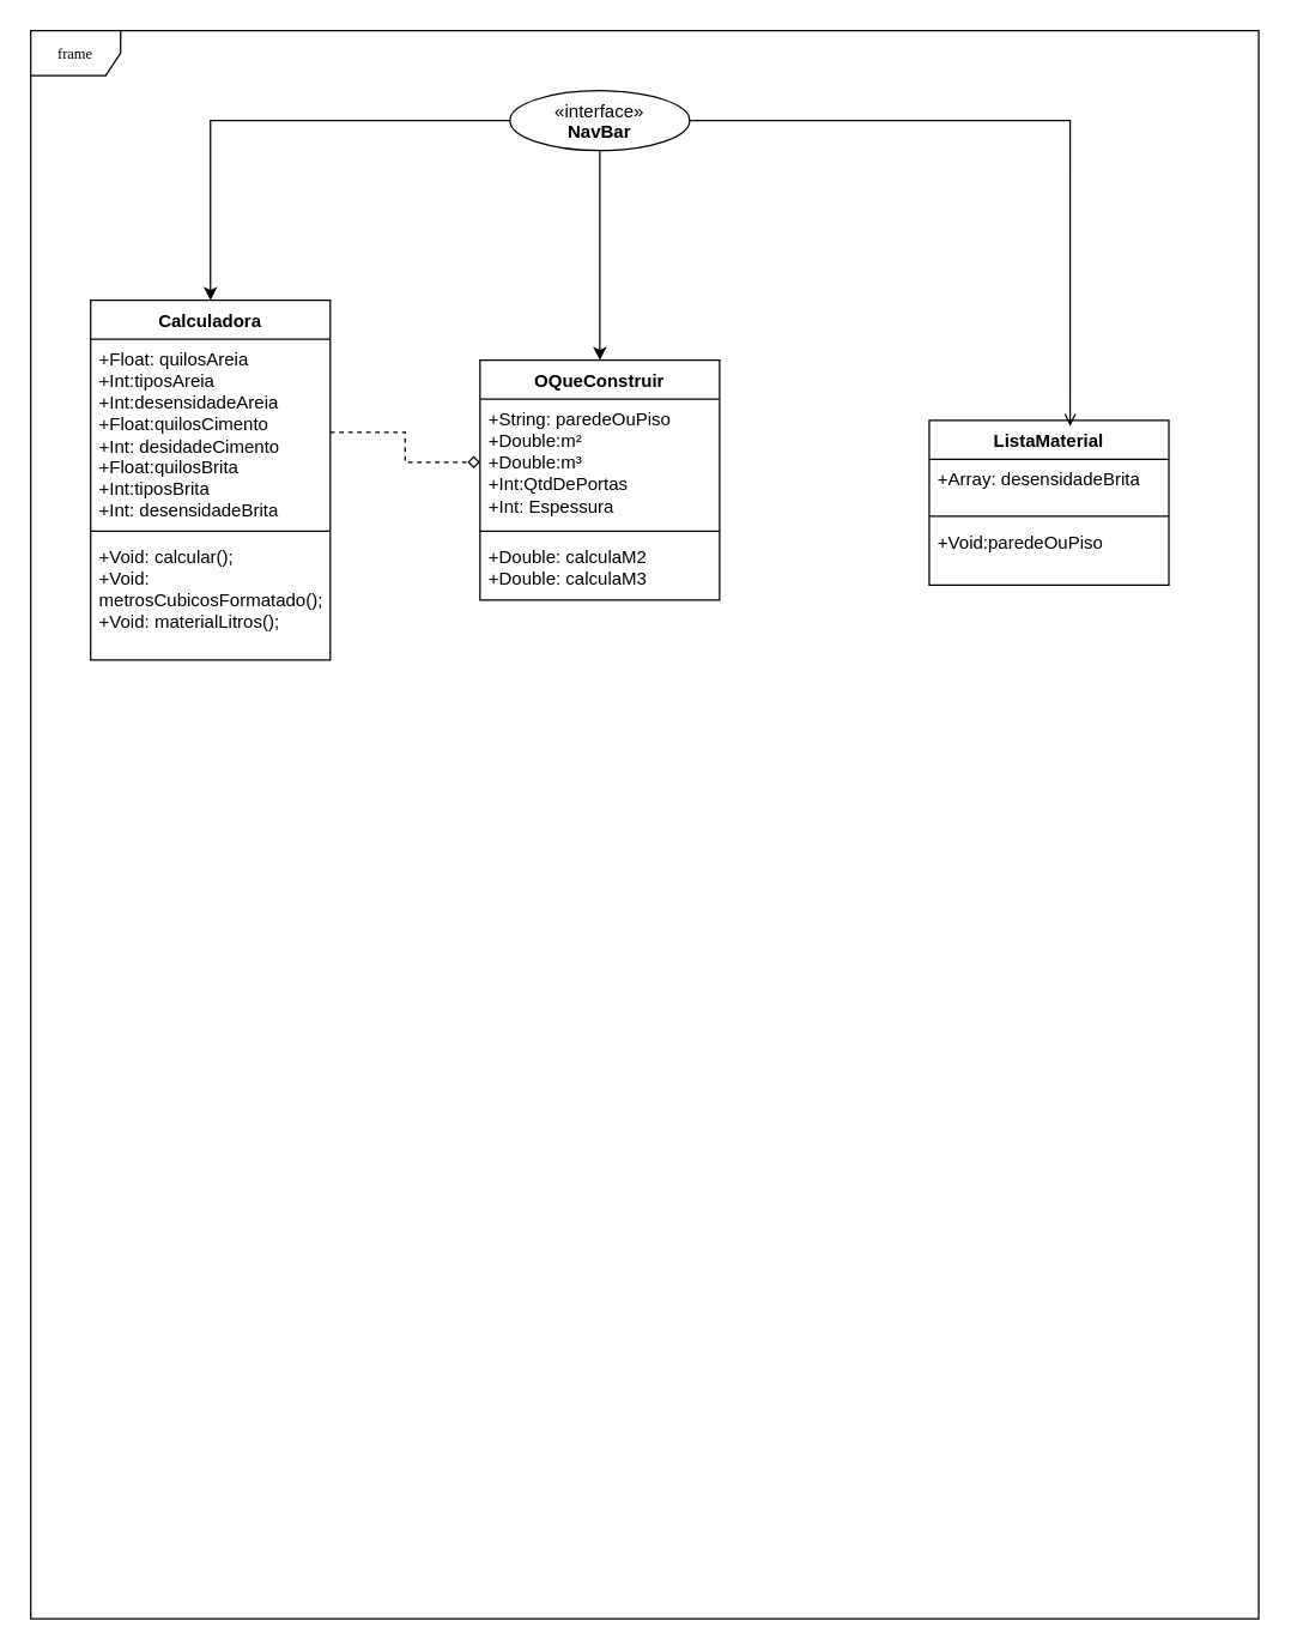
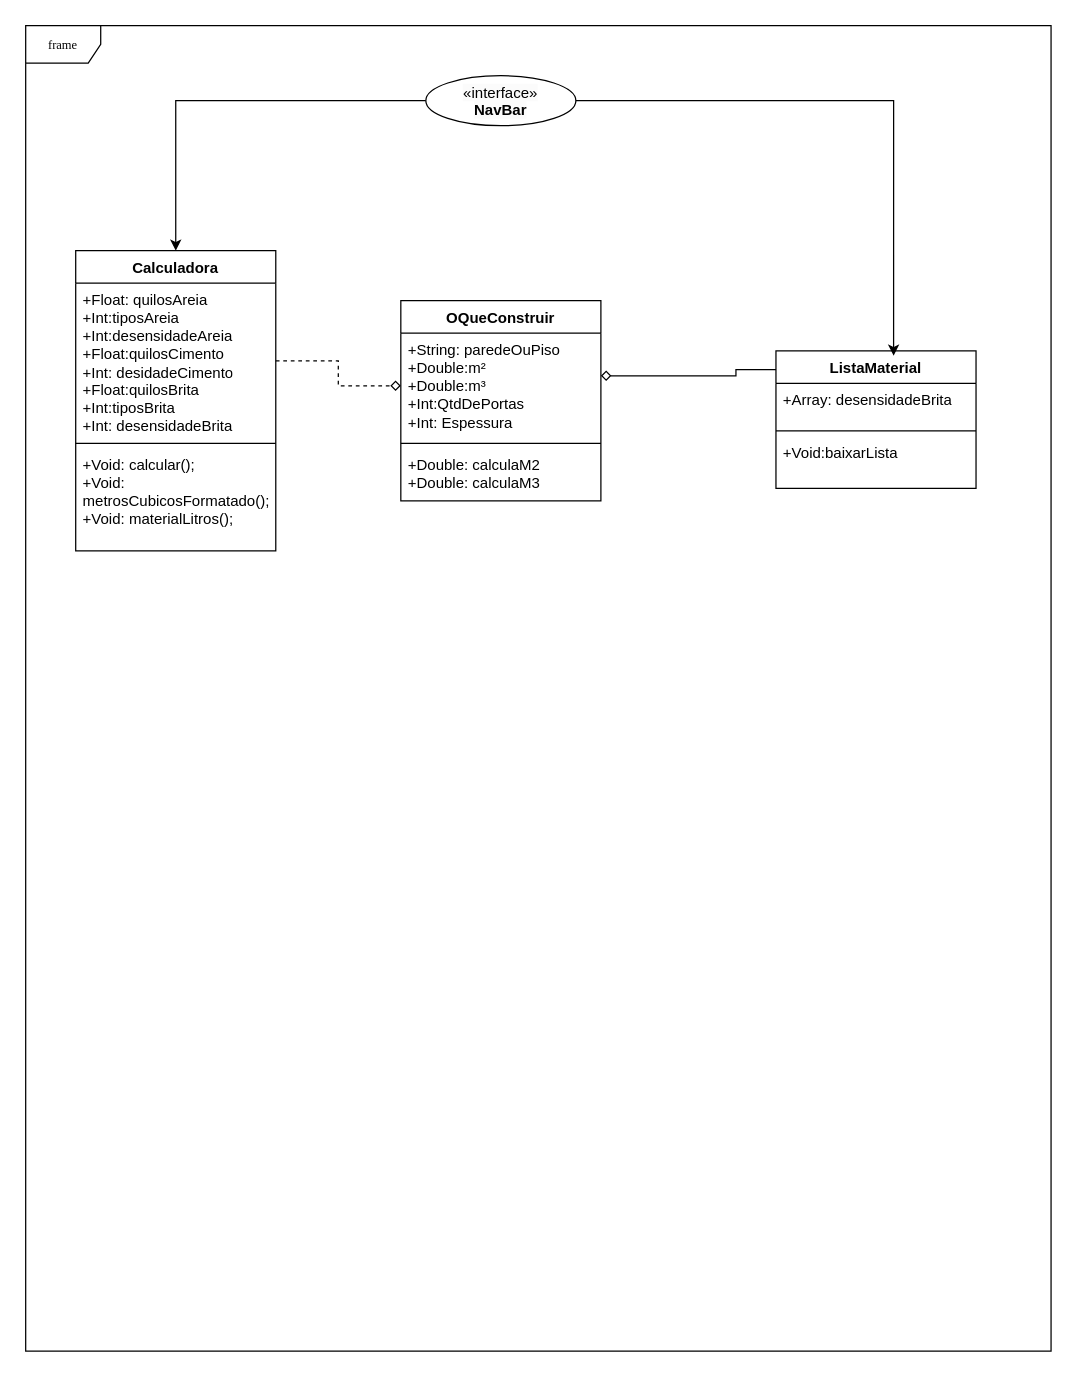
  <mxCell id="0" />
  <mxCell id="1" parent="0" />
  <mxCell id="2" value="frame" style="shape=umlFrame;whiteSpace=wrap;html=1;rounded=0;shadow=0;comic=0;labelBackgroundColor=none;strokeWidth=1;fontFamily=Verdana;fontSize=10;align=center;" parent="1" vertex="1"><mxGeometry y="20" width="820" height="1060" as="geometry" x="20" /></mxCell>
  <mxCell id="3" value="&lt;font style=&quot;vertical-align: inherit;&quot;&gt;&lt;font style=&quot;vertical-align: inherit;&quot;&gt;OQueConstruir&lt;/font&gt;&lt;/font&gt;" style="swimlane;fontStyle=1;align=center;verticalAlign=top;childLayout=stackLayout;horizontal=1;startSize=26;horizontalStack=0;resizeParent=1;resizeParentMax=0;resizeLast=0;collapsible=1;marginBottom=0;whiteSpace=wrap;html=1;" vertex="1" parent="1"><mxGeometry x="320" y="240" width="160" height="160" as="geometry" /></mxCell>
  <mxCell id="4" value="&lt;div&gt;&lt;div&gt;+String: paredeOuPiso&lt;/div&gt;&lt;/div&gt;&lt;div&gt;+Double:m²&lt;/div&gt;&lt;div&gt;+Double:m³&lt;/div&gt;&lt;div&gt;+Int:QtdDePortas&lt;/div&gt;&lt;div&gt;+Int: Espessura&lt;/div&gt;" style="text;strokeColor=none;fillColor=none;align=left;verticalAlign=top;spacingLeft=4;spacingRight=4;overflow=hidden;rotatable=0;points=[[0,0.5],[1,0.5]];portConstraint=eastwest;whiteSpace=wrap;html=1;" vertex="1" parent="3"><mxGeometry y="26" width="160" height="84" as="geometry" /></mxCell>
  <mxCell id="5" value="" style="line;strokeWidth=1;fillColor=none;align=left;verticalAlign=middle;spacingTop=-1;spacingLeft=3;spacingRight=3;rotatable=0;labelPosition=right;points=[];portConstraint=eastwest;strokeColor=inherit;" vertex="1" parent="3"><mxGeometry y="110" width="160" height="8" as="geometry" /></mxCell>
  <mxCell id="6" value="&lt;div&gt;+Double: calculaM2&lt;/div&gt;&lt;div&gt;+Double: calculaM3&lt;/div&gt;&lt;div&gt;&lt;br&gt;&lt;/div&gt;" style="text;strokeColor=none;fillColor=none;align=left;verticalAlign=top;spacingLeft=4;spacingRight=4;overflow=hidden;rotatable=0;points=[[0,0.5],[1,0.5]];portConstraint=eastwest;whiteSpace=wrap;html=1;" vertex="1" parent="3"><mxGeometry y="118" width="160" height="42" as="geometry" /></mxCell>
  <mxCell id="7" value="&lt;font style=&quot;vertical-align: inherit;&quot;&gt;&lt;font style=&quot;vertical-align: inherit;&quot;&gt;Calculadora&lt;/font&gt;&lt;/font&gt;" style="swimlane;fontStyle=1;align=center;verticalAlign=top;childLayout=stackLayout;horizontal=1;startSize=26;horizontalStack=0;resizeParent=1;resizeParentMax=0;resizeLast=0;collapsible=1;marginBottom=0;whiteSpace=wrap;html=1;" vertex="1" parent="1"><mxGeometry x="60" y="200" width="160" height="240" as="geometry" /></mxCell>
  <mxCell id="8" value="&lt;div&gt;&lt;div&gt;+Float: quilosAreia&lt;/div&gt;&lt;/div&gt;&lt;div&gt;+Int:tiposAreia&lt;/div&gt;&lt;div&gt;+Int:desensidadeAreia&lt;/div&gt;&lt;div&gt;+Float:quilosCimento&lt;/div&gt;&lt;div&gt;+Int: desidadeCimento&lt;/div&gt;&lt;div&gt;+Float:quilosBrita&lt;/div&gt;&lt;div&gt;+Int:tiposBrita&lt;/div&gt;&lt;div&gt;+Int: desensidadeBrita&lt;/div&gt;" style="text;strokeColor=none;fillColor=none;align=left;verticalAlign=top;spacingLeft=4;spacingRight=4;overflow=hidden;rotatable=0;points=[[0,0.5],[1,0.5]];portConstraint=eastwest;whiteSpace=wrap;html=1;" vertex="1" parent="7"><mxGeometry y="26" width="160" height="124" as="geometry" /></mxCell>
  <mxCell id="9" value="" style="line;strokeWidth=1;fillColor=none;align=left;verticalAlign=middle;spacingTop=-1;spacingLeft=3;spacingRight=3;rotatable=0;labelPosition=right;points=[];portConstraint=eastwest;strokeColor=inherit;" vertex="1" parent="7"><mxGeometry y="150" width="160" height="8" as="geometry" /></mxCell>
  <mxCell id="10" value="&lt;div&gt;+Void: calcular();&lt;/div&gt;&lt;div&gt;+Void: metrosCubicosFormatado();&lt;/div&gt;&lt;div&gt;+Void: materialLitros();&lt;/div&gt;" style="text;strokeColor=none;fillColor=none;align=left;verticalAlign=top;spacingLeft=4;spacingRight=4;overflow=hidden;rotatable=0;points=[[0,0.5],[1,0.5]];portConstraint=eastwest;whiteSpace=wrap;html=1;" vertex="1" parent="7"><mxGeometry y="158" width="160" height="82" as="geometry" /></mxCell>
- <mxCell id="11" style="edgeStyle=orthogonalEdgeStyle;rounded=0;orthogonalLoop=1;jettySize=auto;html=1;" edge="1" parent="1" source="13" target="3"><mxGeometry relative="1" as="geometry" /></mxCell>
  <mxCell id="12" style="edgeStyle=orthogonalEdgeStyle;rounded=0;orthogonalLoop=1;jettySize=auto;html=1;entryX=0.5;entryY=0;entryDx=0;entryDy=0;" edge="1" parent="1" source="13" target="7"><mxGeometry relative="1" as="geometry" /></mxCell>
  <mxCell id="13" value="&lt;span style=&quot;color: rgb(0, 0, 0); font-family: Helvetica; font-size: 12px; font-style: normal; font-variant-ligatures: normal; font-variant-caps: normal; font-weight: 400; letter-spacing: normal; orphans: 2; text-align: center; text-indent: 0px; text-transform: none; widows: 2; word-spacing: 0px; -webkit-text-stroke-width: 0px; white-space: normal; background-color: rgb(251, 251, 251); text-decoration-thickness: initial; text-decoration-style: initial; text-decoration-color: initial; display: inline !important; float: none;&quot;&gt;«interface»&lt;/span&gt;&lt;br style=&quot;forced-color-adjust: none; color: rgb(0, 0, 0); font-family: Helvetica; font-size: 12px; font-style: normal; font-variant-ligatures: normal; font-variant-caps: normal; font-weight: 400; letter-spacing: normal; orphans: 2; text-align: center; text-indent: 0px; text-transform: none; widows: 2; word-spacing: 0px; -webkit-text-stroke-width: 0px; white-space: normal; background-color: rgb(251, 251, 251); text-decoration-thickness: initial; text-decoration-style: initial; text-decoration-color: initial;&quot;&gt;&lt;b style=&quot;forced-color-adjust: none; color: rgb(0, 0, 0); font-family: Helvetica; font-size: 12px; font-style: normal; font-variant-ligatures: normal; font-variant-caps: normal; letter-spacing: normal; orphans: 2; text-align: center; text-indent: 0px; text-transform: none; widows: 2; word-spacing: 0px; -webkit-text-stroke-width: 0px; white-space: normal; background-color: rgb(251, 251, 251); text-decoration-thickness: initial; text-decoration-style: initial; text-decoration-color: initial;&quot;&gt;NavBar&lt;/b&gt;&lt;div&gt;&lt;br/&gt;&lt;/div&gt;" style="ellipse;whiteSpace=wrap;html=1;verticalAlign=top;fontStyle=1;startSize=26;" vertex="1" parent="1"><mxGeometry x="340" y="60" width="120" height="40" as="geometry" /></mxCell>
  <mxCell id="14" style="edgeStyle=orthogonalEdgeStyle;rounded=0;orthogonalLoop=1;jettySize=auto;html=1;dashed=1;startArrow=none;startFill=0;endArrow=diamond;endFill=0;" edge="1" parent="1" source="8" target="4"><mxGeometry relative="1" as="geometry" /></mxCell>
  <mxCell id="15" value="ListaMaterial" style="swimlane;fontStyle=1;align=center;verticalAlign=top;childLayout=stackLayout;horizontal=1;startSize=26;horizontalStack=0;resizeParent=1;resizeParentMax=0;resizeLast=0;collapsible=1;marginBottom=0;whiteSpace=wrap;html=1;" vertex="1" parent="1"><mxGeometry x="620" y="280" width="160" height="110" as="geometry" /></mxCell>
  <mxCell id="16" value="&lt;div&gt;&lt;div&gt;+Array: desensidadeBrita&lt;/div&gt;&lt;/div&gt;" style="text;strokeColor=none;fillColor=none;align=left;verticalAlign=top;spacingLeft=4;spacingRight=4;overflow=hidden;rotatable=0;points=[[0,0.5],[1,0.5]];portConstraint=eastwest;whiteSpace=wrap;html=1;" vertex="1" parent="15"><mxGeometry y="26" width="160" height="34" as="geometry" /></mxCell>
  <mxCell id="17" value="" style="line;strokeWidth=1;fillColor=none;align=left;verticalAlign=middle;spacingTop=-1;spacingLeft=3;spacingRight=3;rotatable=0;labelPosition=right;points=[];portConstraint=eastwest;strokeColor=inherit;" vertex="1" parent="15"><mxGeometry y="60" width="160" height="8" as="geometry" /></mxCell>
- <mxCell id="18" value="&lt;div&gt;+Void:paredeOuPiso&lt;/div&gt;&lt;div&gt;&lt;br&gt;&lt;/div&gt;" style="text;strokeColor=none;fillColor=none;align=left;verticalAlign=top;spacingLeft=4;spacingRight=4;overflow=hidden;rotatable=0;points=[[0,0.5],[1,0.5]];portConstraint=eastwest;whiteSpace=wrap;html=1;" vertex="1" parent="15"><mxGeometry y="68" width="160" height="42" as="geometry" /></mxCell>
- <mxCell id="19" style="edgeStyle=orthogonalEdgeStyle;rounded=0;orthogonalLoop=1;jettySize=auto;html=1;entryX=0.588;entryY=0.036;entryDx=0;entryDy=0;entryPerimeter=0;endArrow=open;" edge="1" parent="1" source="13" target="15"><mxGeometry relative="1" as="geometry" /></mxCell>
+ <mxCell id="18" value="&lt;div&gt;+Void:baixarLista&lt;/div&gt;&lt;div&gt;&lt;br&gt;&lt;/div&gt;" style="text;strokeColor=none;fillColor=none;align=left;verticalAlign=top;spacingLeft=4;spacingRight=4;overflow=hidden;rotatable=0;points=[[0,0.5],[1,0.5]];portConstraint=eastwest;whiteSpace=wrap;html=1;" vertex="1" parent="15"><mxGeometry y="68" width="160" height="42" as="geometry" /></mxCell>
+ <mxCell id="19" style="edgeStyle=orthogonalEdgeStyle;rounded=0;orthogonalLoop=1;jettySize=auto;html=1;entryX=0.588;entryY=0.036;entryDx=0;entryDy=0;entryPerimeter=0;" edge="1" parent="1" source="13" target="15"><mxGeometry relative="1" as="geometry" /></mxCell>
+ <mxCell id="20" style="edgeStyle=orthogonalEdgeStyle;rounded=0;orthogonalLoop=1;jettySize=auto;html=1;startArrow=diamond;startFill=0;endArrow=none;endFill=0;" edge="1" parent="1" source="3" target="15"><mxGeometry relative="1" as="geometry"><Array as="points"><mxPoint x="588" y="300" /><mxPoint x="588" y="295" /></Array></mxGeometry></mxCell>
